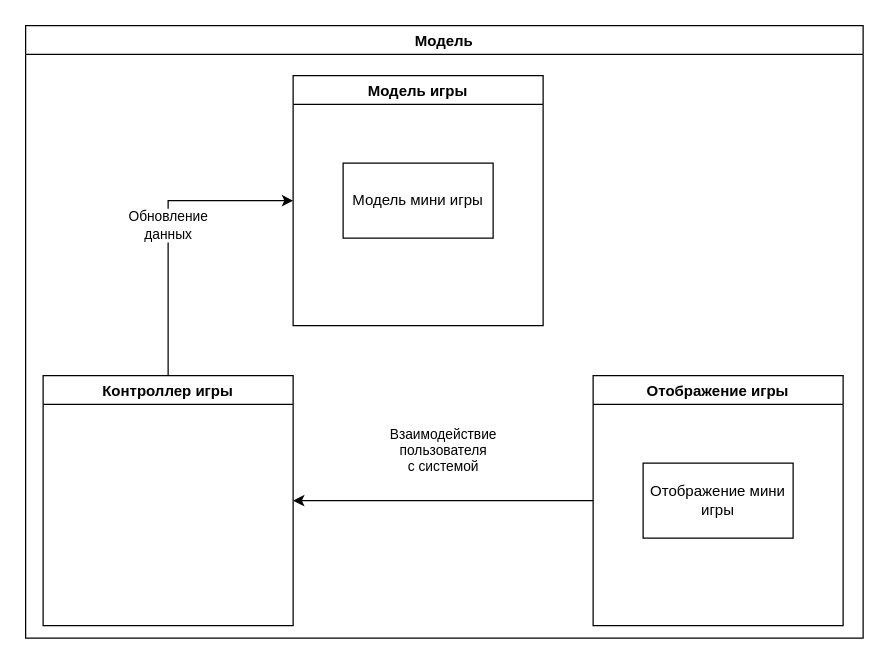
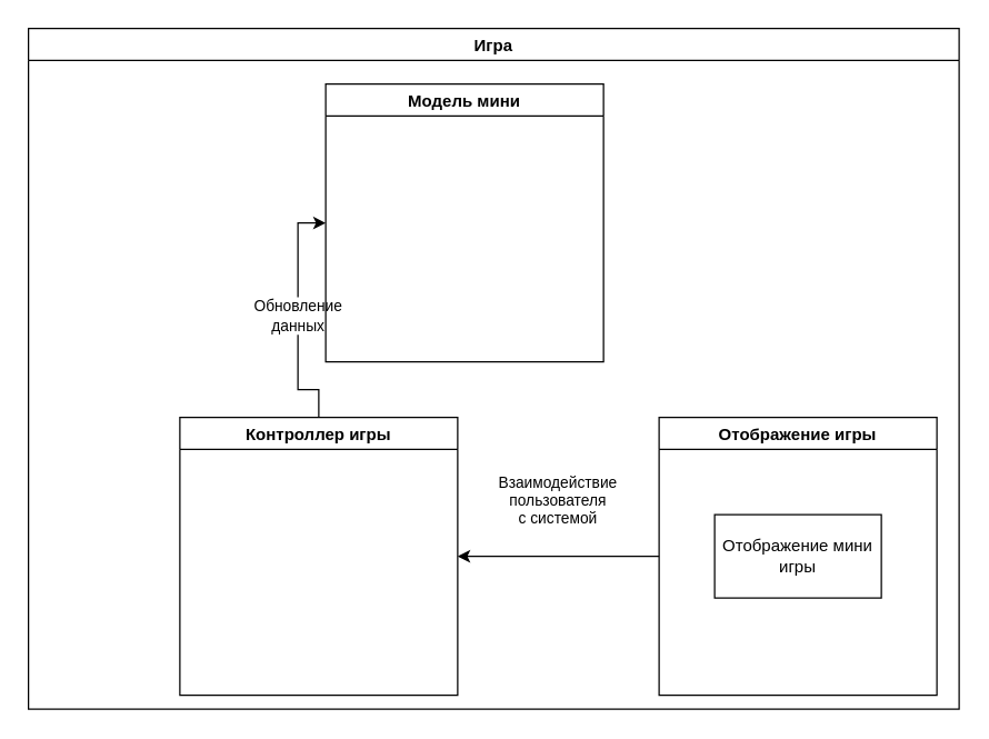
  <mxCell id="0" />
  <mxCell id="1" parent="0" />
  <mxCell id="2" value="Обновление&lt;br&gt;данных" style="edgeStyle=orthogonalEdgeStyle;rounded=0;orthogonalLoop=1;jettySize=auto;html=1;exitX=0.5;exitY=0;exitDx=0;exitDy=0;entryX=0;entryY=0.5;entryDx=0;entryDy=0;" edge="1" parent="1" source="3" target="7"><mxGeometry relative="1" as="geometry" /></mxCell>
- <mxCell id="3" value="Контроллер игры" style="swimlane;" vertex="1" parent="1"><mxGeometry x="34" y="300" width="200" height="200" as="geometry" /></mxCell>
+ <mxCell id="3" value="Контроллер игры" style="swimlane;" vertex="1" parent="1"><mxGeometry x="129" y="300" width="200" height="200" as="geometry" /></mxCell>
  <mxCell id="4" value="Взаимодействие&lt;br&gt;пользователя&lt;br&gt;с системой" style="edgeStyle=orthogonalEdgeStyle;rounded=0;orthogonalLoop=1;jettySize=auto;html=1;exitX=0;exitY=0.5;exitDx=0;exitDy=0;entryX=1;entryY=0.5;entryDx=0;entryDy=0;" edge="1" parent="1" source="5" target="3"><mxGeometry y="-40" relative="1" as="geometry"><mxPoint as="offset" /></mxGeometry></mxCell>
  <mxCell id="5" value="Отображение игры" style="swimlane;" vertex="1" parent="1"><mxGeometry x="474" y="300" width="200" height="200" as="geometry" /></mxCell>
  <mxCell id="6" value="Отображение мини игры" style="rounded=0;whiteSpace=wrap;html=1;" vertex="1" parent="5"><mxGeometry x="40" y="70" width="120" height="60" as="geometry" /></mxCell>
- <mxCell id="7" value="Модель игры" style="swimlane;" vertex="1" parent="1"><mxGeometry x="234" y="60" width="200" height="200" as="geometry" /></mxCell>
- <mxCell id="8" value="Модель мини игры" style="rounded=0;whiteSpace=wrap;html=1;" vertex="1" parent="7"><mxGeometry x="40" y="70" width="120" height="60" as="geometry" /></mxCell>
- <mxCell id="9" value="Модель" style="swimlane;" vertex="1" parent="1"><mxGeometry x="20" y="20" width="670" height="490" as="geometry" /></mxCell>
+ <mxCell id="7" value="Модель мини" style="swimlane;" vertex="1" parent="1"><mxGeometry x="234" y="60" width="200" height="200" as="geometry" /></mxCell>
+ <mxCell id="9" value="Игра" style="swimlane;" vertex="1" parent="1"><mxGeometry x="20" y="20" width="670" height="490" as="geometry" /></mxCell>
